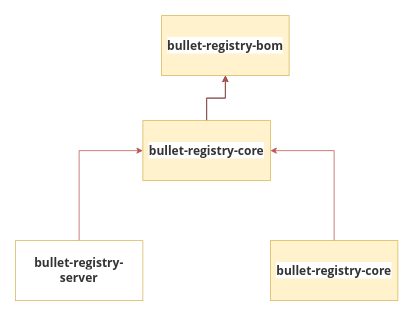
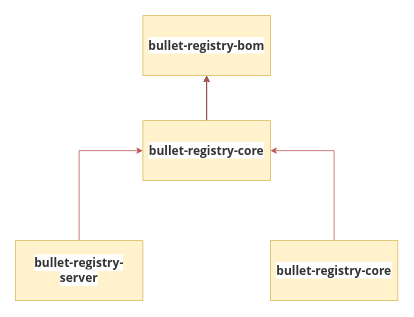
  <mxCell id="0" />
  <mxCell id="1" parent="0" />
  <mxCell id="2" style="edgeStyle=orthogonalEdgeStyle;rounded=0;orthogonalLoop=1;jettySize=auto;html=1;exitX=0.5;exitY=0;exitDx=0;exitDy=0;entryX=0.5;entryY=1;entryDx=0;entryDy=0;" edge="1" parent="1" source="4" target="9"><mxGeometry relative="1" as="geometry" /></mxCell>
  <mxCell id="3" value="" style="edgeStyle=orthogonalEdgeStyle;rounded=0;orthogonalLoop=1;jettySize=auto;html=1;fillColor=#f8cecc;strokeColor=#b85450;" edge="1" parent="1" source="4" target="9"><mxGeometry relative="1" as="geometry" /></mxCell>
  <mxCell id="4" value="&lt;span style=&quot;color: rgb(51 , 51 , 51) ; font-family: &amp;#34;open sans&amp;#34; , &amp;#34;clear sans&amp;#34; , &amp;#34;helvetica neue&amp;#34; , &amp;#34;helvetica&amp;#34; , &amp;#34;arial&amp;#34; , sans-serif ; font-size: 16px ; text-align: left ; background-color: rgb(255 , 255 , 255)&quot;&gt;&lt;b&gt;bullet-registry-core&lt;/b&gt;&lt;/span&gt;" style="rounded=0;whiteSpace=wrap;html=1;fillColor=#fff2cc;strokeColor=#d6b656;" vertex="1" parent="1"><mxGeometry x="190" y="160" width="170" height="80" as="geometry" /></mxCell>
  <mxCell id="5" style="edgeStyle=orthogonalEdgeStyle;rounded=0;orthogonalLoop=1;jettySize=auto;html=1;entryX=0;entryY=0.5;entryDx=0;entryDy=0;fillColor=#f8cecc;strokeColor=#b85450;" edge="1" parent="1" source="6" target="4"><mxGeometry relative="1" as="geometry"><Array as="points"><mxPoint x="105" y="200" /></Array></mxGeometry></mxCell>
- <mxCell id="6" value="&lt;span style=&quot;color: rgb(51 , 51 , 51) ; font-family: &amp;#34;open sans&amp;#34; , &amp;#34;clear sans&amp;#34; , &amp;#34;helvetica neue&amp;#34; , &amp;#34;helvetica&amp;#34; , &amp;#34;arial&amp;#34; , sans-serif ; font-size: 16px ; text-align: left ; background-color: rgb(255 , 255 , 255)&quot;&gt;&lt;b&gt;bullet-registry-server&lt;/b&gt;&lt;/span&gt;" style="rounded=0;whiteSpace=wrap;html=1;fillColor=#ffffff;strokeColor=#d6b656;" vertex="1" parent="1"><mxGeometry x="20" y="320" width="170" height="80" as="geometry" /></mxCell>
+ <mxCell id="6" value="&lt;span style=&quot;color: rgb(51 , 51 , 51) ; font-family: &amp;#34;open sans&amp;#34; , &amp;#34;clear sans&amp;#34; , &amp;#34;helvetica neue&amp;#34; , &amp;#34;helvetica&amp;#34; , &amp;#34;arial&amp;#34; , sans-serif ; font-size: 16px ; text-align: left ; background-color: rgb(255 , 255 , 255)&quot;&gt;&lt;b&gt;bullet-registry-server&lt;/b&gt;&lt;/span&gt;" style="rounded=0;whiteSpace=wrap;html=1;fillColor=#fff2cc;strokeColor=#d6b656;" vertex="1" parent="1"><mxGeometry x="20" y="320" width="170" height="80" as="geometry" /></mxCell>
  <mxCell id="7" style="edgeStyle=orthogonalEdgeStyle;rounded=0;orthogonalLoop=1;jettySize=auto;html=1;entryX=1;entryY=0.5;entryDx=0;entryDy=0;fillColor=#f8cecc;strokeColor=#b85450;" edge="1" parent="1" source="8" target="4"><mxGeometry relative="1" as="geometry"><Array as="points"><mxPoint x="445" y="200" /></Array></mxGeometry></mxCell>
  <mxCell id="8" value="&lt;span style=&quot;color: rgb(51 , 51 , 51) ; font-family: &amp;#34;open sans&amp;#34; , &amp;#34;clear sans&amp;#34; , &amp;#34;helvetica neue&amp;#34; , &amp;#34;helvetica&amp;#34; , &amp;#34;arial&amp;#34; , sans-serif ; font-size: 16px ; text-align: left ; background-color: rgb(255 , 255 , 255)&quot;&gt;&lt;b&gt;bullet-registry-core&lt;/b&gt;&lt;/span&gt;" style="rounded=0;whiteSpace=wrap;html=1;fillColor=#fff2cc;strokeColor=#d6b656;" vertex="1" parent="1"><mxGeometry x="360" y="320" width="170" height="80" as="geometry" /></mxCell>
- <mxCell id="9" value="&lt;span style=&quot;color: rgb(51 , 51 , 51) ; font-family: &amp;#34;open sans&amp;#34; , &amp;#34;clear sans&amp;#34; , &amp;#34;helvetica neue&amp;#34; , &amp;#34;helvetica&amp;#34; , &amp;#34;arial&amp;#34; , sans-serif ; font-size: 16px ; text-align: left ; background-color: rgb(255 , 255 , 255)&quot;&gt;&lt;b&gt;bullet-registry-bom&lt;/b&gt;&lt;/span&gt;" style="rounded=0;whiteSpace=wrap;html=1;fillColor=#fff2cc;strokeColor=#d6b656;" vertex="1" parent="1"><mxGeometry x="215" y="20" width="170" height="80" as="geometry" /></mxCell>
+ <mxCell id="9" value="&lt;span style=&quot;color: rgb(51 , 51 , 51) ; font-family: &amp;#34;open sans&amp;#34; , &amp;#34;clear sans&amp;#34; , &amp;#34;helvetica neue&amp;#34; , &amp;#34;helvetica&amp;#34; , &amp;#34;arial&amp;#34; , sans-serif ; font-size: 16px ; text-align: left ; background-color: rgb(255 , 255 , 255)&quot;&gt;&lt;b&gt;bullet-registry-bom&lt;/b&gt;&lt;/span&gt;" style="rounded=0;whiteSpace=wrap;html=1;fillColor=#fff2cc;strokeColor=#d6b656;" vertex="1" parent="1"><mxGeometry x="190" y="20" width="170" height="80" as="geometry" /></mxCell>
